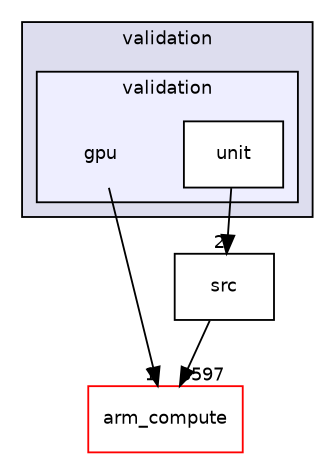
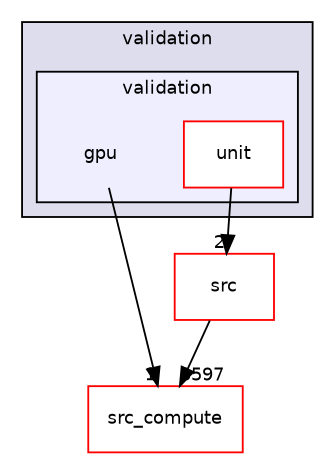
  digraph {
    compound=true
    node [fontname=Helvetica fontsize=10 shape=box fillcolor=white style=filled]
    edge [labeldistance=1.5 labelfontname=Helvetica labelfontsize=10]
    n1 [label=gpu shape=plaintext fillcolor="" style=""]
-   n2 [label=unit]
-   n3 [color=red label=arm_compute]
-   n4 [color=black label=src]
+   n2 [label=unit color=red]
+   n3 [color=red label=src_compute]
+   n4 [color=red label=src]
    subgraph cluster_1 {
      bgcolor="#ddddee"
      fontname=Helvetica
      fontsize=10
      label=validation
      pencolor=black
      subgraph cluster_2 {
        bgcolor="#eeeeff"
        fontname=Helvetica
        fontsize=10
        label=validation
        pencolor=black
        n1
        n2
      }
    }
    n1 -> n3 [headlabel=1]
    n2 -> n4 [headlabel=2]
    n4 -> n3 [headlabel=3597]
  }
